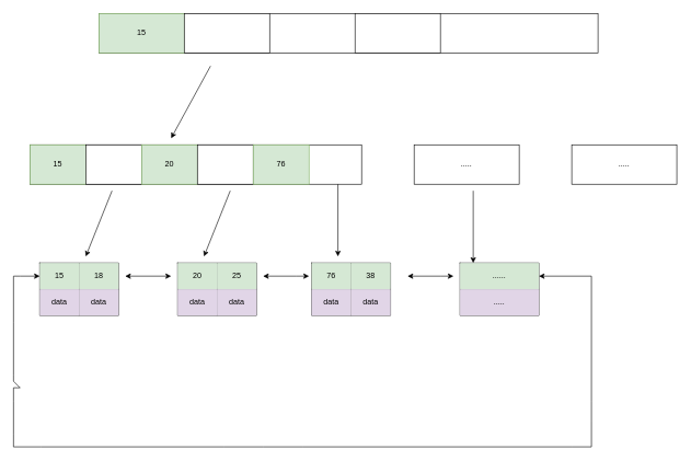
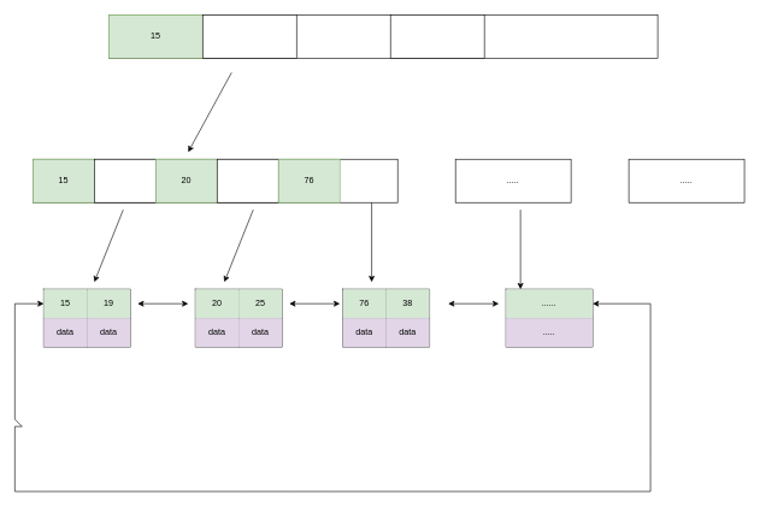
  <mxCell id="0" />
  <mxCell id="1" parent="0" />
  <mxCell id="2" value="" style="rounded=0;whiteSpace=wrap;html=1;" vertex="1" parent="1"><mxGeometry x="150" y="20" width="760" height="60" as="geometry" /></mxCell>
  <mxCell id="3" value="15" style="rounded=0;whiteSpace=wrap;html=1;fillColor=#d5e8d4;strokeColor=#82b366;" vertex="1" parent="1"><mxGeometry x="150" y="20" width="130" height="60" as="geometry" /></mxCell>
  <mxCell id="4" value="" style="rounded=0;whiteSpace=wrap;html=1;" vertex="1" parent="1"><mxGeometry x="280" y="20" width="130" height="60" as="geometry" /></mxCell>
  <mxCell id="5" value="" style="rounded=0;whiteSpace=wrap;html=1;" vertex="1" parent="1"><mxGeometry x="540" y="20" width="130" height="60" as="geometry" /></mxCell>
  <mxCell id="6" value="" style="rounded=0;whiteSpace=wrap;html=1;" vertex="1" parent="1"><mxGeometry x="45" y="220" width="505" height="60" as="geometry" /></mxCell>
  <mxCell id="7" value="15" style="rounded=0;whiteSpace=wrap;html=1;fillColor=#d5e8d4;strokeColor=#82b366;" vertex="1" parent="1"><mxGeometry x="45" y="220" width="85" height="60" as="geometry" /></mxCell>
  <mxCell id="8" value="" style="rounded=0;whiteSpace=wrap;html=1;" vertex="1" parent="1"><mxGeometry x="130" y="220" width="85" height="60" as="geometry" /></mxCell>
  <mxCell id="9" value="20" style="rounded=0;whiteSpace=wrap;html=1;fillColor=#d5e8d4;strokeColor=#82b366;" vertex="1" parent="1"><mxGeometry x="215" y="220" width="85" height="60" as="geometry" /></mxCell>
  <mxCell id="10" value="" style="rounded=0;whiteSpace=wrap;html=1;" vertex="1" parent="1"><mxGeometry x="300" y="220" width="85" height="60" as="geometry" /></mxCell>
  <mxCell id="11" value="76" style="rounded=0;whiteSpace=wrap;html=1;fillColor=#d5e8d4;strokeColor=#82b366;" vertex="1" parent="1"><mxGeometry x="385" y="220" width="85" height="60" as="geometry" /></mxCell>
  <mxCell id="12" value="" style="endArrow=classic;html=1;rounded=0;" edge="1" parent="1"><mxGeometry width="50" height="50" relative="1" as="geometry"><mxPoint x="320" y="100" as="sourcePoint" /><mxPoint x="260" y="210" as="targetPoint" /></mxGeometry></mxCell>
  <mxCell id="13" value="....." style="rounded=0;whiteSpace=wrap;html=1;" vertex="1" parent="1"><mxGeometry x="630" y="220" width="160" height="60" as="geometry" /></mxCell>
  <mxCell id="14" value="....." style="rounded=0;whiteSpace=wrap;html=1;" vertex="1" parent="1"><mxGeometry x="870" y="220" width="160" height="60" as="geometry" /></mxCell>
  <mxCell id="15" value="" style="shape=table;html=1;whiteSpace=wrap;startSize=0;container=1;collapsible=0;childLayout=tableLayout;" vertex="1" parent="1"><mxGeometry x="60" y="400" width="120" height="80" as="geometry" /></mxCell>
  <mxCell id="16" value="" style="shape=tableRow;horizontal=0;startSize=0;swimlaneHead=0;swimlaneBody=0;top=0;left=0;bottom=0;right=0;collapsible=0;dropTarget=0;fillColor=none;points=[[0,0.5],[1,0.5]];portConstraint=eastwest;" vertex="1" parent="15"><mxGeometry width="120" height="40" as="geometry" /></mxCell>
  <mxCell id="17" value="15" style="shape=partialRectangle;html=1;whiteSpace=wrap;connectable=0;fillColor=#d5e8d4;top=0;left=0;bottom=0;right=0;overflow=hidden;strokeColor=#82b366;" vertex="1" parent="16"><mxGeometry width="60" height="40" as="geometry"><mxRectangle width="60" height="40" as="alternateBounds" /></mxGeometry></mxCell>
- <mxCell id="18" value="18" style="shape=partialRectangle;html=1;whiteSpace=wrap;connectable=0;fillColor=#d5e8d4;top=0;left=0;bottom=0;right=0;overflow=hidden;strokeColor=#82b366;" vertex="1" parent="16"><mxGeometry x="60" width="60" height="40" as="geometry"><mxRectangle width="60" height="40" as="alternateBounds" /></mxGeometry></mxCell>
+ <mxCell id="18" value="19" style="shape=partialRectangle;html=1;whiteSpace=wrap;connectable=0;fillColor=#d5e8d4;top=0;left=0;bottom=0;right=0;overflow=hidden;strokeColor=#82b366;" vertex="1" parent="16"><mxGeometry x="60" width="60" height="40" as="geometry"><mxRectangle width="60" height="40" as="alternateBounds" /></mxGeometry></mxCell>
  <mxCell id="19" value="" style="shape=tableRow;horizontal=0;startSize=0;swimlaneHead=0;swimlaneBody=0;top=0;left=0;bottom=0;right=0;collapsible=0;dropTarget=0;fillColor=none;points=[[0,0.5],[1,0.5]];portConstraint=eastwest;" vertex="1" parent="15"><mxGeometry y="40" width="120" height="40" as="geometry" /></mxCell>
  <mxCell id="20" value="data" style="shape=partialRectangle;html=1;whiteSpace=wrap;connectable=0;fillColor=#e1d5e7;top=0;left=0;bottom=0;right=0;overflow=hidden;strokeColor=#9673a6;" vertex="1" parent="19"><mxGeometry width="60" height="40" as="geometry"><mxRectangle width="60" height="40" as="alternateBounds" /></mxGeometry></mxCell>
  <mxCell id="21" value="data" style="shape=partialRectangle;html=1;whiteSpace=wrap;connectable=0;fillColor=#e1d5e7;top=0;left=0;bottom=0;right=0;overflow=hidden;strokeColor=#9673a6;" vertex="1" parent="19"><mxGeometry x="60" width="60" height="40" as="geometry"><mxRectangle width="60" height="40" as="alternateBounds" /></mxGeometry></mxCell>
  <mxCell id="22" value="" style="shape=table;html=1;whiteSpace=wrap;startSize=0;container=1;collapsible=0;childLayout=tableLayout;" vertex="1" parent="1"><mxGeometry x="270" y="400" width="120" height="80" as="geometry" /></mxCell>
  <mxCell id="23" value="" style="shape=tableRow;horizontal=0;startSize=0;swimlaneHead=0;swimlaneBody=0;top=0;left=0;bottom=0;right=0;collapsible=0;dropTarget=0;fillColor=none;points=[[0,0.5],[1,0.5]];portConstraint=eastwest;" vertex="1" parent="22"><mxGeometry width="120" height="40" as="geometry" /></mxCell>
  <mxCell id="24" value="20" style="shape=partialRectangle;html=1;whiteSpace=wrap;connectable=0;fillColor=#d5e8d4;top=0;left=0;bottom=0;right=0;overflow=hidden;strokeColor=#82b366;" vertex="1" parent="23"><mxGeometry width="60" height="40" as="geometry"><mxRectangle width="60" height="40" as="alternateBounds" /></mxGeometry></mxCell>
  <mxCell id="25" value="25" style="shape=partialRectangle;html=1;whiteSpace=wrap;connectable=0;fillColor=#d5e8d4;top=0;left=0;bottom=0;right=0;overflow=hidden;strokeColor=#82b366;" vertex="1" parent="23"><mxGeometry x="60" width="60" height="40" as="geometry"><mxRectangle width="60" height="40" as="alternateBounds" /></mxGeometry></mxCell>
  <mxCell id="26" value="" style="shape=tableRow;horizontal=0;startSize=0;swimlaneHead=0;swimlaneBody=0;top=0;left=0;bottom=0;right=0;collapsible=0;dropTarget=0;fillColor=none;points=[[0,0.5],[1,0.5]];portConstraint=eastwest;" vertex="1" parent="22"><mxGeometry y="40" width="120" height="40" as="geometry" /></mxCell>
  <mxCell id="27" value="data" style="shape=partialRectangle;html=1;whiteSpace=wrap;connectable=0;fillColor=#e1d5e7;top=0;left=0;bottom=0;right=0;overflow=hidden;strokeColor=#9673a6;" vertex="1" parent="26"><mxGeometry width="60" height="40" as="geometry"><mxRectangle width="60" height="40" as="alternateBounds" /></mxGeometry></mxCell>
  <mxCell id="28" value="data" style="shape=partialRectangle;html=1;whiteSpace=wrap;connectable=0;fillColor=#e1d5e7;top=0;left=0;bottom=0;right=0;overflow=hidden;strokeColor=#9673a6;" vertex="1" parent="26"><mxGeometry x="60" width="60" height="40" as="geometry"><mxRectangle width="60" height="40" as="alternateBounds" /></mxGeometry></mxCell>
  <mxCell id="29" value="" style="shape=table;html=1;whiteSpace=wrap;startSize=0;container=1;collapsible=0;childLayout=tableLayout;" vertex="1" parent="1"><mxGeometry x="474" y="400" width="120" height="80" as="geometry" /></mxCell>
  <mxCell id="30" value="" style="shape=tableRow;horizontal=0;startSize=0;swimlaneHead=0;swimlaneBody=0;top=0;left=0;bottom=0;right=0;collapsible=0;dropTarget=0;fillColor=none;points=[[0,0.5],[1,0.5]];portConstraint=eastwest;" vertex="1" parent="29"><mxGeometry width="120" height="40" as="geometry" /></mxCell>
  <mxCell id="31" value="76" style="shape=partialRectangle;html=1;whiteSpace=wrap;connectable=0;fillColor=#d5e8d4;top=0;left=0;bottom=0;right=0;overflow=hidden;strokeColor=#82b366;" vertex="1" parent="30"><mxGeometry width="60" height="40" as="geometry"><mxRectangle width="60" height="40" as="alternateBounds" /></mxGeometry></mxCell>
  <mxCell id="32" value="38" style="shape=partialRectangle;html=1;whiteSpace=wrap;connectable=0;fillColor=#d5e8d4;top=0;left=0;bottom=0;right=0;overflow=hidden;strokeColor=#82b366;" vertex="1" parent="30"><mxGeometry x="60" width="60" height="40" as="geometry"><mxRectangle width="60" height="40" as="alternateBounds" /></mxGeometry></mxCell>
  <mxCell id="33" value="" style="shape=tableRow;horizontal=0;startSize=0;swimlaneHead=0;swimlaneBody=0;top=0;left=0;bottom=0;right=0;collapsible=0;dropTarget=0;fillColor=none;points=[[0,0.5],[1,0.5]];portConstraint=eastwest;" vertex="1" parent="29"><mxGeometry y="40" width="120" height="40" as="geometry" /></mxCell>
  <mxCell id="34" value="data" style="shape=partialRectangle;html=1;whiteSpace=wrap;connectable=0;fillColor=#e1d5e7;top=0;left=0;bottom=0;right=0;overflow=hidden;strokeColor=#9673a6;" vertex="1" parent="33"><mxGeometry width="60" height="40" as="geometry"><mxRectangle width="60" height="40" as="alternateBounds" /></mxGeometry></mxCell>
  <mxCell id="35" value="data" style="shape=partialRectangle;html=1;whiteSpace=wrap;connectable=0;fillColor=#e1d5e7;top=0;left=0;bottom=0;right=0;overflow=hidden;strokeColor=#9673a6;" vertex="1" parent="33"><mxGeometry x="60" width="60" height="40" as="geometry"><mxRectangle width="60" height="40" as="alternateBounds" /></mxGeometry></mxCell>
  <mxCell id="36" value="" style="shape=table;html=1;whiteSpace=wrap;startSize=0;container=1;collapsible=0;childLayout=tableLayout;" vertex="1" parent="1"><mxGeometry x="700" y="400" width="120" height="80" as="geometry" /></mxCell>
  <mxCell id="37" value="" style="shape=tableRow;horizontal=0;startSize=0;swimlaneHead=0;swimlaneBody=0;top=0;left=0;bottom=0;right=0;collapsible=0;dropTarget=0;fillColor=none;points=[[0,0.5],[1,0.5]];portConstraint=eastwest;" vertex="1" parent="36"><mxGeometry width="120" height="40" as="geometry" /></mxCell>
  <mxCell id="38" value="......" style="shape=partialRectangle;html=1;whiteSpace=wrap;connectable=0;fillColor=#d5e8d4;top=0;left=0;bottom=0;right=0;overflow=hidden;strokeColor=#82b366;" vertex="1" parent="37"><mxGeometry width="120" height="40" as="geometry"><mxRectangle width="120" height="40" as="alternateBounds" /></mxGeometry></mxCell>
  <mxCell id="39" value="" style="shape=tableRow;horizontal=0;startSize=0;swimlaneHead=0;swimlaneBody=0;top=0;left=0;bottom=0;right=0;collapsible=0;dropTarget=0;fillColor=none;points=[[0,0.5],[1,0.5]];portConstraint=eastwest;" vertex="1" parent="36"><mxGeometry y="40" width="120" height="40" as="geometry" /></mxCell>
  <mxCell id="40" value="....." style="shape=partialRectangle;html=1;whiteSpace=wrap;connectable=0;fillColor=#e1d5e7;top=0;left=0;bottom=0;right=0;overflow=hidden;strokeColor=#9673a6;" vertex="1" parent="39"><mxGeometry width="120" height="40" as="geometry"><mxRectangle width="120" height="40" as="alternateBounds" /></mxGeometry></mxCell>
  <mxCell id="41" value="" style="endArrow=classic;startArrow=classic;html=1;rounded=0;" edge="1" parent="1"><mxGeometry width="50" height="50" relative="1" as="geometry"><mxPoint x="190" y="420" as="sourcePoint" /><mxPoint x="260" y="420" as="targetPoint" /></mxGeometry></mxCell>
  <mxCell id="42" value="" style="endArrow=classic;startArrow=classic;html=1;rounded=0;" edge="1" parent="1"><mxGeometry width="50" height="50" relative="1" as="geometry"><mxPoint x="400" y="420" as="sourcePoint" /><mxPoint x="470" y="420" as="targetPoint" /><Array as="points"><mxPoint x="450" y="420" /></Array></mxGeometry></mxCell>
  <mxCell id="43" value="" style="endArrow=classic;startArrow=classic;html=1;rounded=0;" edge="1" parent="1"><mxGeometry width="50" height="50" relative="1" as="geometry"><mxPoint x="620" y="420" as="sourcePoint" /><mxPoint x="690" y="420" as="targetPoint" /><Array as="points"><mxPoint x="670" y="420" /></Array></mxGeometry></mxCell>
  <mxCell id="44" value="" style="endArrow=classic;startArrow=classic;html=1;rounded=0;entryX=1;entryY=0.25;entryDx=0;entryDy=0;exitX=0;exitY=0.5;exitDx=0;exitDy=0;" edge="1" parent="1" source="16" target="36"><mxGeometry width="50" height="50" relative="1" as="geometry"><mxPoint y="580" as="sourcePoint" x="180" /><mxPoint x="230" y="530" as="targetPoint" /><Array as="points"><mxPoint x="30" y="420" /><mxPoint x="20" y="420" /><mxPoint x="20" y="490" /><mxPoint x="20" y="570" /><mxPoint x="20" y="580" /><mxPoint x="30" y="590" /><mxPoint x="20" y="590" /><mxPoint x="20" y="610" /><mxPoint x="20" y="660" /><mxPoint x="20" y="680" /><mxPoint x="62" y="680" /><mxPoint x="340" y="680" /><mxPoint x="400" y="680" /><mxPoint x="460" y="680" /><mxPoint x="870" y="680" /><mxPoint x="900" y="680" /><mxPoint x="900" y="640" /><mxPoint x="900" y="610" /><mxPoint x="900" y="420" /></Array></mxGeometry></mxCell>
  <mxCell id="45" value="" style="endArrow=classic;html=1;rounded=0;" edge="1" parent="1"><mxGeometry width="50" height="50" relative="1" as="geometry"><mxPoint x="170" y="290" as="sourcePoint" /><mxPoint x="130" y="390" as="targetPoint" /></mxGeometry></mxCell>
  <mxCell id="46" value="" style="endArrow=classic;html=1;rounded=0;" edge="1" parent="1"><mxGeometry width="50" height="50" relative="1" as="geometry"><mxPoint x="350" y="290" as="sourcePoint" /><mxPoint x="310" y="390" as="targetPoint" /></mxGeometry></mxCell>
  <mxCell id="47" value="" style="endArrow=classic;html=1;rounded=0;" edge="1" parent="1"><mxGeometry width="50" height="50" relative="1" as="geometry"><mxPoint x="514" y="280" as="sourcePoint" /><mxPoint x="514" y="390" as="targetPoint" /></mxGeometry></mxCell>
  <mxCell id="48" value="" style="endArrow=classic;html=1;rounded=0;" edge="1" parent="1"><mxGeometry width="50" height="50" relative="1" as="geometry"><mxPoint x="720" y="290" as="sourcePoint" /><mxPoint x="720" y="400" as="targetPoint" /></mxGeometry></mxCell>
